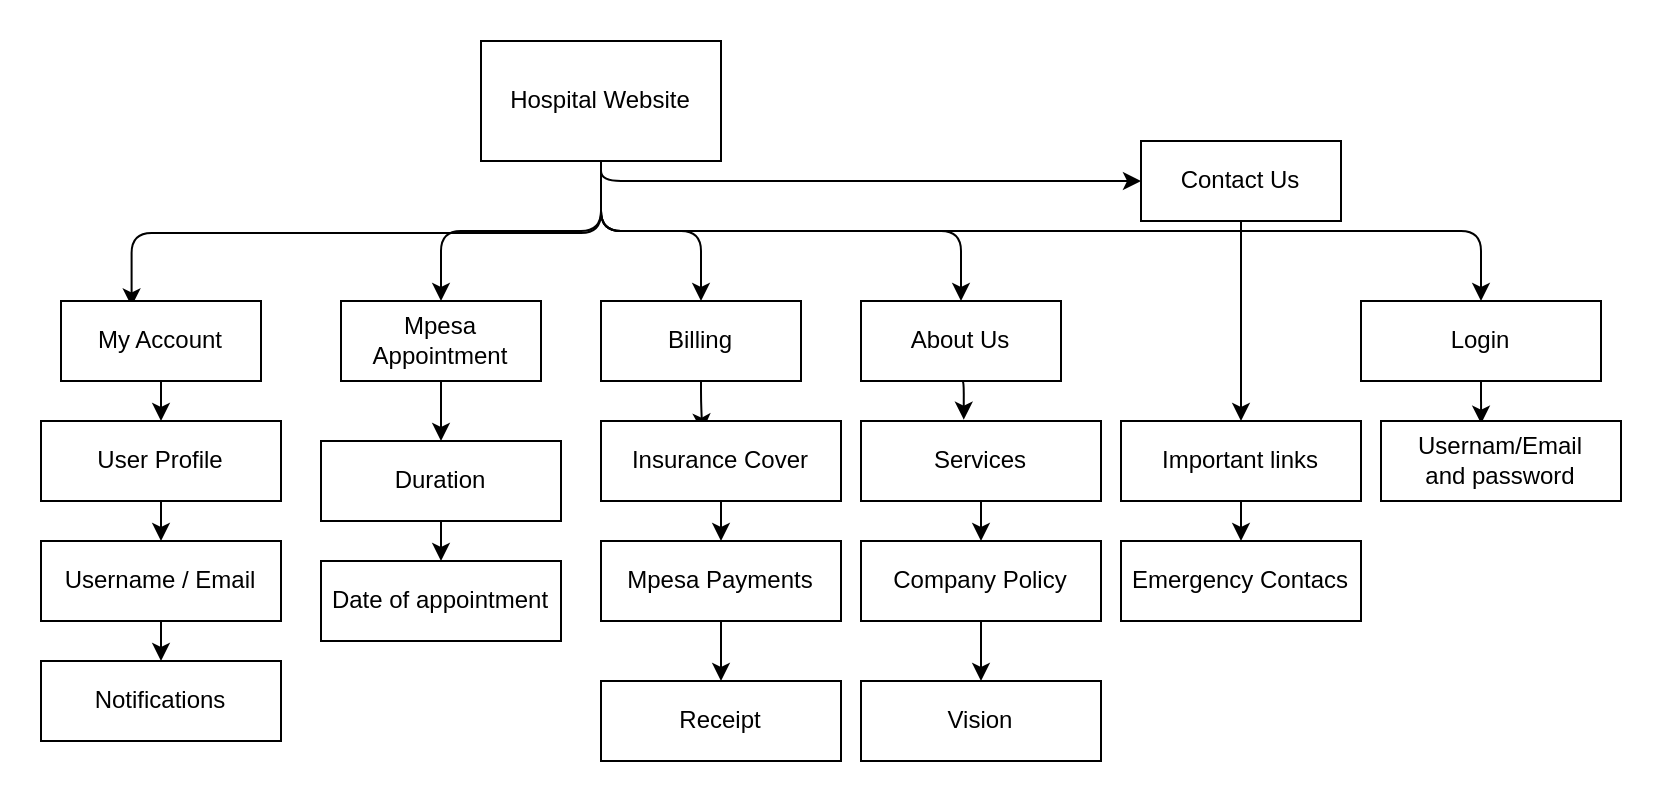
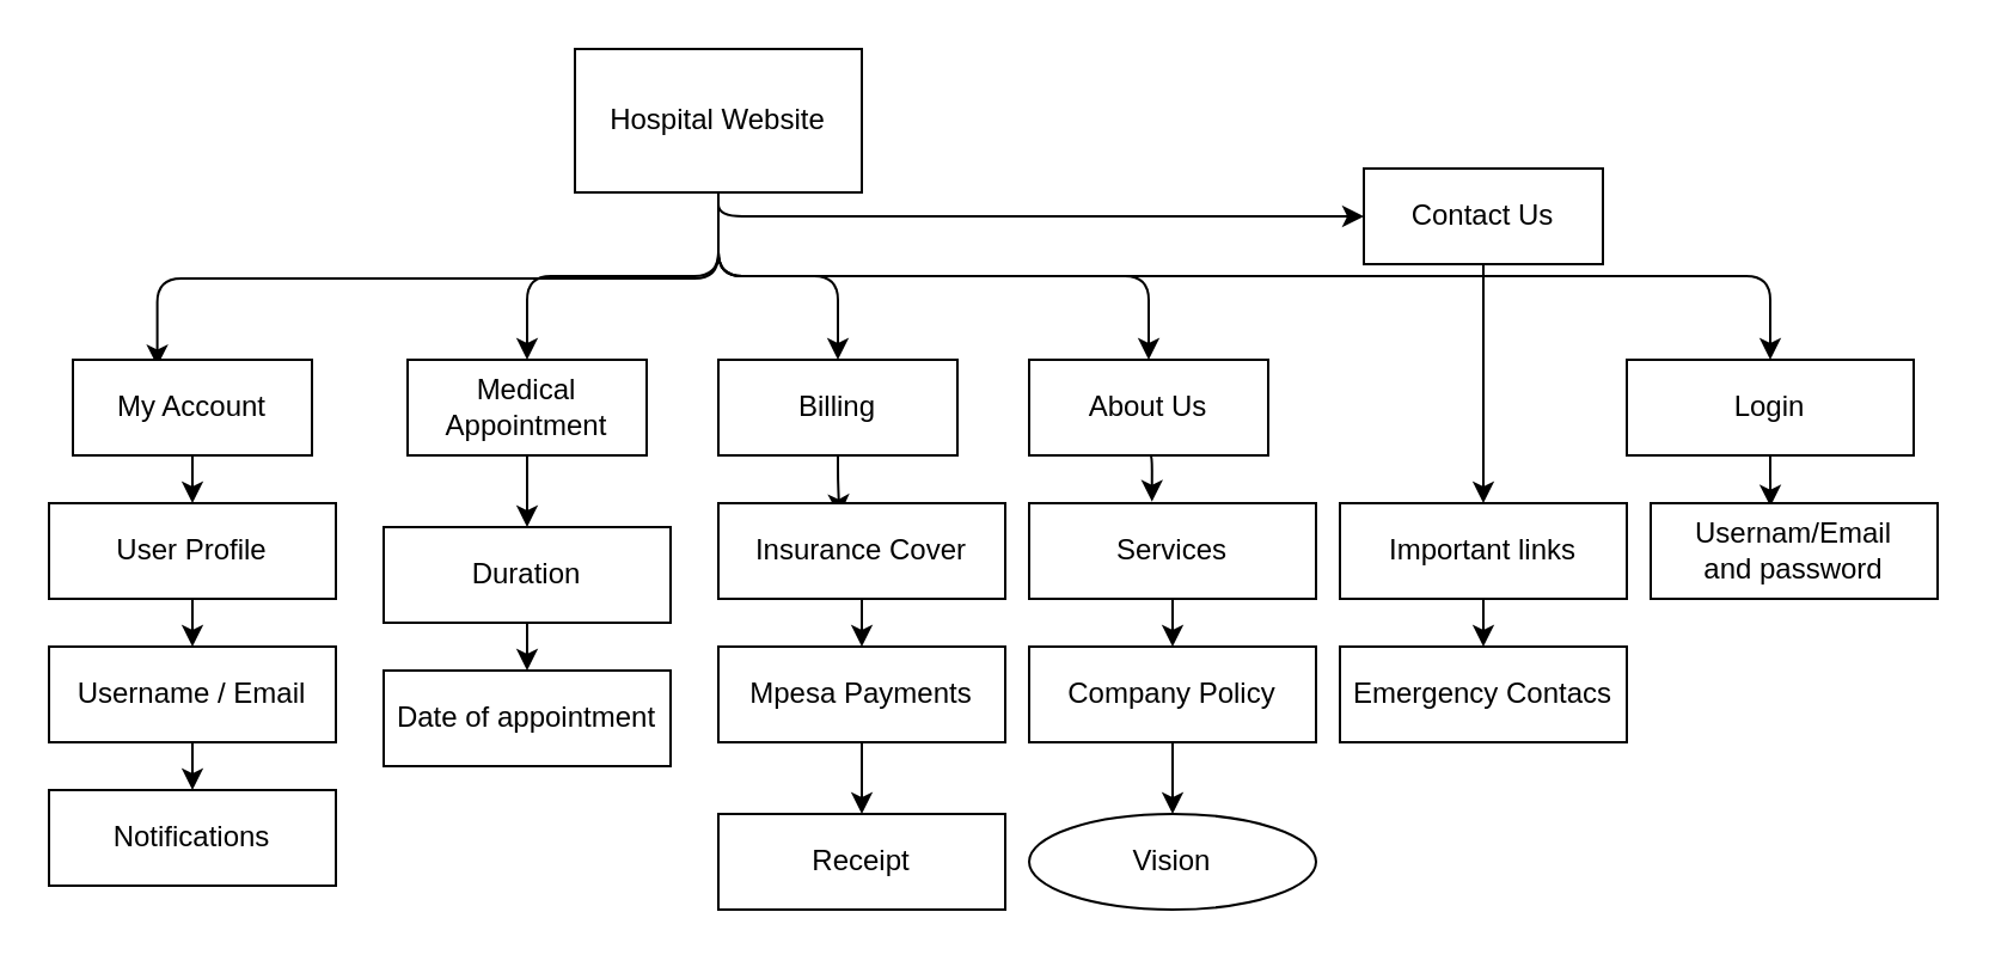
  <mxCell id="0" />
  <mxCell id="1" parent="0" />
  <mxCell id="2" style="edgeStyle=elbowEdgeStyle;elbow=vertical;html=1;exitX=0.5;exitY=1;exitDx=0;exitDy=0;entryX=0.353;entryY=0.067;entryDx=0;entryDy=0;entryPerimeter=0;" edge="1" parent="1" source="9" target="15"><mxGeometry relative="1" as="geometry" /></mxCell>
  <mxCell id="3" style="edgeStyle=orthogonalEdgeStyle;shape=link;html=1;exitX=0.5;exitY=1;exitDx=0;exitDy=0;entryX=0.38;entryY=0.117;entryDx=0;entryDy=0;entryPerimeter=0;elbow=vertical;strokeColor=none;" edge="1" parent="1" source="9" target="17"><mxGeometry relative="1" as="geometry" /></mxCell>
  <mxCell id="4" style="edgeStyle=orthogonalEdgeStyle;html=1;exitX=0.5;exitY=1;exitDx=0;exitDy=0;entryX=0.5;entryY=0;entryDx=0;entryDy=0;elbow=vertical;" edge="1" parent="1" source="9" target="17"><mxGeometry relative="1" as="geometry" /></mxCell>
  <mxCell id="5" style="edgeStyle=orthogonalEdgeStyle;html=1;exitX=0.5;exitY=1;exitDx=0;exitDy=0;elbow=vertical;" edge="1" parent="1" source="9" target="11"><mxGeometry relative="1" as="geometry" /></mxCell>
  <mxCell id="6" style="edgeStyle=orthogonalEdgeStyle;html=1;exitX=0.5;exitY=1;exitDx=0;exitDy=0;entryX=0.5;entryY=0;entryDx=0;entryDy=0;elbow=vertical;" edge="1" parent="1" source="9" target="19"><mxGeometry relative="1" as="geometry" /></mxCell>
  <mxCell id="7" style="edgeStyle=orthogonalEdgeStyle;html=1;exitX=0.5;exitY=1;exitDx=0;exitDy=0;elbow=vertical;" edge="1" parent="1" source="9" target="13"><mxGeometry relative="1" as="geometry" /></mxCell>
  <mxCell id="8" style="edgeStyle=orthogonalEdgeStyle;html=1;exitX=0.5;exitY=1;exitDx=0;exitDy=0;entryX=0.5;entryY=0;entryDx=0;entryDy=0;elbow=vertical;" edge="1" parent="1" source="9" target="30"><mxGeometry relative="1" as="geometry" /></mxCell>
  <mxCell id="9" value="Hospital Website" style="rounded=0;whiteSpace=wrap;html=1;" vertex="1" parent="1"><mxGeometry x="240" y="20" width="120" height="60" as="geometry" /></mxCell>
  <mxCell id="10" style="edgeStyle=orthogonalEdgeStyle;html=1;exitX=0.5;exitY=1;exitDx=0;exitDy=0;entryX=0.422;entryY=0.133;entryDx=0;entryDy=0;entryPerimeter=0;elbow=vertical;" edge="1" parent="1" source="11" target="26"><mxGeometry relative="1" as="geometry" /></mxCell>
  <mxCell id="11" value="Billing" style="rounded=0;whiteSpace=wrap;html=1;" vertex="1" parent="1"><mxGeometry x="300" y="150" width="100" height="40" as="geometry" /></mxCell>
  <mxCell id="12" style="edgeStyle=orthogonalEdgeStyle;html=1;exitX=0.5;exitY=1;exitDx=0;exitDy=0;entryX=0.5;entryY=0;entryDx=0;entryDy=0;elbow=vertical;" edge="1" parent="1" source="13" target="41"><mxGeometry relative="1" as="geometry" /></mxCell>
  <mxCell id="13" value="Contact Us" style="rounded=0;whiteSpace=wrap;html=1;" vertex="1" parent="1"><mxGeometry x="570" y="70" width="100" height="40" as="geometry" /></mxCell>
  <mxCell id="14" style="edgeStyle=orthogonalEdgeStyle;html=1;exitX=0.5;exitY=1;exitDx=0;exitDy=0;entryX=0.5;entryY=0;entryDx=0;entryDy=0;elbow=vertical;" edge="1" parent="1" source="15" target="23"><mxGeometry relative="1" as="geometry" /></mxCell>
  <mxCell id="15" value="My Account" style="rounded=0;whiteSpace=wrap;html=1;" vertex="1" parent="1"><mxGeometry y="150" width="100" height="40" as="geometry" x="30" /></mxCell>
  <mxCell id="16" style="edgeStyle=orthogonalEdgeStyle;html=1;exitX=0.5;exitY=1;exitDx=0;exitDy=0;entryX=0.5;entryY=0;entryDx=0;entryDy=0;elbow=vertical;" edge="1" parent="1" source="17" target="21"><mxGeometry relative="1" as="geometry" /></mxCell>
- <mxCell id="17" value="Mpesa Appointment" style="rounded=0;whiteSpace=wrap;html=1;" vertex="1" parent="1"><mxGeometry x="170" y="150" width="100" height="40" as="geometry" /></mxCell>
+ <mxCell id="17" value="Medical Appointment" style="rounded=0;whiteSpace=wrap;html=1;" vertex="1" parent="1"><mxGeometry x="170" y="150" width="100" height="40" as="geometry" /></mxCell>
  <mxCell id="18" style="edgeStyle=orthogonalEdgeStyle;html=1;exitX=0.5;exitY=1;exitDx=0;exitDy=0;entryX=0.428;entryY=-0.017;entryDx=0;entryDy=0;entryPerimeter=0;elbow=vertical;" edge="1" parent="1" source="19" target="32"><mxGeometry relative="1" as="geometry" /></mxCell>
  <mxCell id="19" value="About Us" style="rounded=0;whiteSpace=wrap;html=1;" vertex="1" parent="1"><mxGeometry x="430" y="150" width="100" height="40" as="geometry" /></mxCell>
  <mxCell id="20" style="edgeStyle=orthogonalEdgeStyle;html=1;exitX=0.5;exitY=1;exitDx=0;exitDy=0;elbow=vertical;" edge="1" parent="1" source="21" target="36"><mxGeometry relative="1" as="geometry" /></mxCell>
  <mxCell id="21" value="Duration" style="rounded=0;whiteSpace=wrap;html=1;" vertex="1" parent="1"><mxGeometry x="160" y="220" width="120" height="40" as="geometry" /></mxCell>
  <mxCell id="22" style="edgeStyle=orthogonalEdgeStyle;html=1;exitX=0.5;exitY=1;exitDx=0;exitDy=0;entryX=0.5;entryY=0;entryDx=0;entryDy=0;elbow=vertical;" edge="1" parent="1" source="23" target="28"><mxGeometry relative="1" as="geometry" /></mxCell>
  <mxCell id="23" value="User Profile" style="rounded=0;whiteSpace=wrap;html=1;" vertex="1" parent="1"><mxGeometry x="20" y="210" width="120" height="40" as="geometry" /></mxCell>
  <mxCell id="24" value="Notifications" style="rounded=0;whiteSpace=wrap;html=1;" vertex="1" parent="1"><mxGeometry x="20" y="330" width="120" height="40" as="geometry" /></mxCell>
  <mxCell id="25" style="edgeStyle=orthogonalEdgeStyle;html=1;exitX=0.5;exitY=1;exitDx=0;exitDy=0;entryX=0.5;entryY=0;entryDx=0;entryDy=0;elbow=vertical;" edge="1" parent="1" source="26" target="34"><mxGeometry relative="1" as="geometry" /></mxCell>
  <mxCell id="26" value="Insurance Cover" style="rounded=0;whiteSpace=wrap;html=1;" vertex="1" parent="1"><mxGeometry x="300" y="210" width="120" height="40" as="geometry" /></mxCell>
  <mxCell id="27" style="edgeStyle=orthogonalEdgeStyle;html=1;exitX=0.5;exitY=1;exitDx=0;exitDy=0;entryX=0.5;entryY=0;entryDx=0;entryDy=0;elbow=vertical;" edge="1" parent="1" source="28" target="24"><mxGeometry relative="1" as="geometry" /></mxCell>
  <mxCell id="28" value="Username / Email" style="rounded=0;whiteSpace=wrap;html=1;" vertex="1" parent="1"><mxGeometry x="20" y="270" width="120" height="40" as="geometry" /></mxCell>
  <mxCell id="29" style="edgeStyle=orthogonalEdgeStyle;html=1;exitX=0.5;exitY=1;exitDx=0;exitDy=0;entryX=0.417;entryY=0.033;entryDx=0;entryDy=0;entryPerimeter=0;elbow=vertical;" edge="1" parent="1" source="30" target="43"><mxGeometry relative="1" as="geometry" /></mxCell>
  <mxCell id="30" value="Login" style="rounded=0;whiteSpace=wrap;html=1;" vertex="1" parent="1"><mxGeometry x="680" y="150" width="120" height="40" as="geometry" /></mxCell>
  <mxCell id="31" style="edgeStyle=orthogonalEdgeStyle;html=1;exitX=0.5;exitY=1;exitDx=0;exitDy=0;entryX=0.5;entryY=0;entryDx=0;entryDy=0;elbow=vertical;" edge="1" parent="1" source="32" target="38"><mxGeometry relative="1" as="geometry" /></mxCell>
  <mxCell id="32" value="Services" style="rounded=0;whiteSpace=wrap;html=1;" vertex="1" parent="1"><mxGeometry x="430" y="210" width="120" height="40" as="geometry" /></mxCell>
  <mxCell id="33" style="edgeStyle=orthogonalEdgeStyle;html=1;exitX=0.5;exitY=1;exitDx=0;exitDy=0;entryX=0.5;entryY=0;entryDx=0;entryDy=0;elbow=vertical;" edge="1" parent="1" source="34" target="35"><mxGeometry relative="1" as="geometry" /></mxCell>
  <mxCell id="34" value="Mpesa Payments" style="rounded=0;whiteSpace=wrap;html=1;" vertex="1" parent="1"><mxGeometry x="300" y="270" width="120" height="40" as="geometry" /></mxCell>
  <mxCell id="35" value="Receipt" style="rounded=0;whiteSpace=wrap;html=1;" vertex="1" parent="1"><mxGeometry x="300" y="340" width="120" height="40" as="geometry" /></mxCell>
  <mxCell id="36" value="Date of appointment" style="rounded=0;whiteSpace=wrap;html=1;" vertex="1" parent="1"><mxGeometry x="160" y="280" width="120" height="40" as="geometry" /></mxCell>
  <mxCell id="37" style="edgeStyle=orthogonalEdgeStyle;html=1;exitX=0.5;exitY=1;exitDx=0;exitDy=0;entryX=0.5;entryY=0;entryDx=0;entryDy=0;elbow=vertical;" edge="1" parent="1" source="38" target="39"><mxGeometry relative="1" as="geometry" /></mxCell>
  <mxCell id="38" value="Company Policy" style="rounded=0;whiteSpace=wrap;html=1;" vertex="1" parent="1"><mxGeometry x="430" y="270" width="120" height="40" as="geometry" /></mxCell>
- <mxCell id="39" value="Vision" style="rounded=0;whiteSpace=wrap;html=1;" vertex="1" parent="1"><mxGeometry x="430" y="340" width="120" height="40" as="geometry" /></mxCell>
+ <mxCell id="39" value="Vision" style="ellipse;whiteSpace=wrap;html=1;" vertex="1" parent="1"><mxGeometry x="430" y="340" width="120" height="40" as="geometry" /></mxCell>
  <mxCell id="40" style="edgeStyle=orthogonalEdgeStyle;html=1;exitX=0.5;exitY=1;exitDx=0;exitDy=0;entryX=0.5;entryY=0;entryDx=0;entryDy=0;elbow=vertical;" edge="1" parent="1" source="41" target="42"><mxGeometry relative="1" as="geometry" /></mxCell>
  <mxCell id="41" value="Important links" style="rounded=0;whiteSpace=wrap;html=1;" vertex="1" parent="1"><mxGeometry x="560" y="210" width="120" height="40" as="geometry" /></mxCell>
  <mxCell id="42" value="Emergency Contacs" style="rounded=0;whiteSpace=wrap;html=1;" vertex="1" parent="1"><mxGeometry x="560" y="270" width="120" height="40" as="geometry" /></mxCell>
  <mxCell id="43" value="Usernam/Email&lt;br&gt;and password" style="rounded=0;whiteSpace=wrap;html=1;" vertex="1" parent="1"><mxGeometry x="690" y="210" width="120" height="40" as="geometry" /></mxCell>
